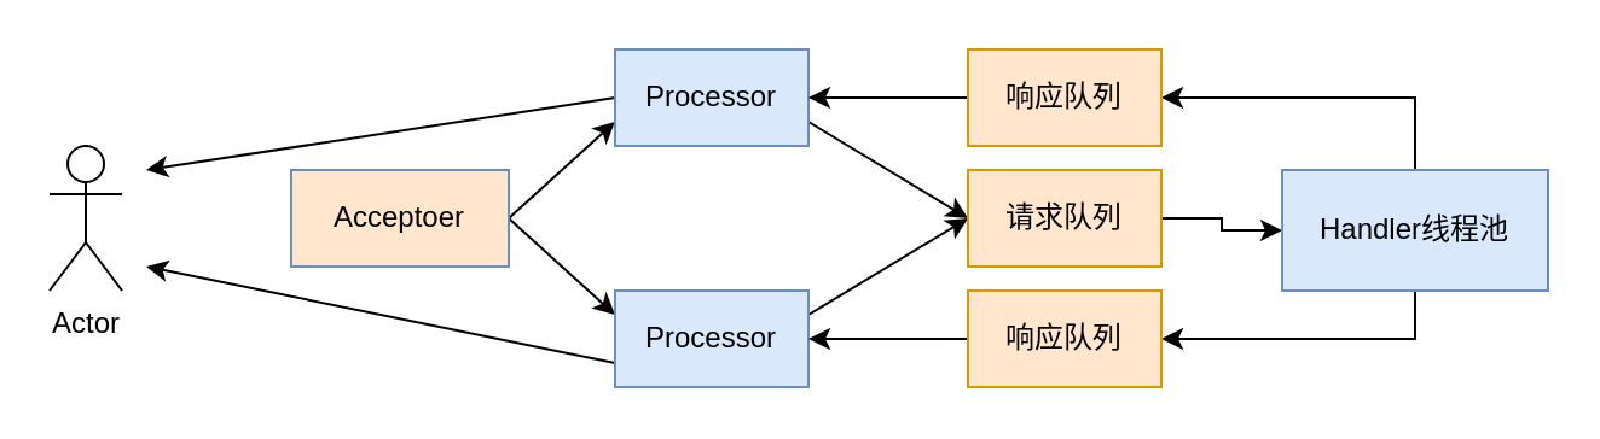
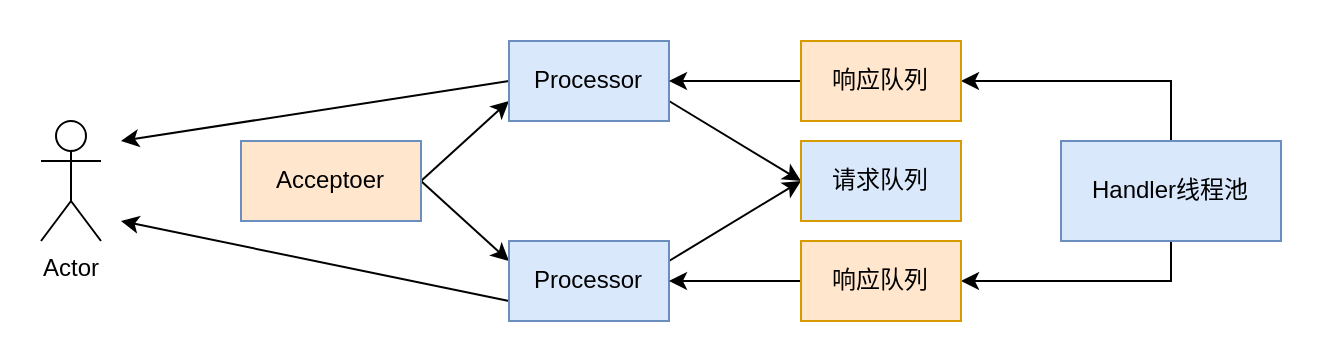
  <mxCell id="0" />
  <mxCell id="1" parent="0" />
  <mxCell id="2" value="Actor" style="shape=umlActor;verticalLabelPosition=bottom;verticalAlign=top;html=1;outlineConnect=0;" vertex="1" parent="1"><mxGeometry x="20" y="60" width="30" height="60" as="geometry" /></mxCell>
  <mxCell id="3" style="edgeStyle=none;rounded=0;orthogonalLoop=1;jettySize=auto;html=1;exitX=1;exitY=0.5;exitDx=0;exitDy=0;entryX=0;entryY=0.75;entryDx=0;entryDy=0;" edge="1" parent="1" source="5" target="8"><mxGeometry relative="1" as="geometry" /></mxCell>
  <mxCell id="4" style="edgeStyle=none;rounded=0;orthogonalLoop=1;jettySize=auto;html=1;exitX=1;exitY=0.5;exitDx=0;exitDy=0;entryX=0;entryY=0.25;entryDx=0;entryDy=0;" edge="1" parent="1" source="5" target="11"><mxGeometry relative="1" as="geometry" /></mxCell>
  <mxCell id="5" value="Acceptoer" style="rounded=0;whiteSpace=wrap;html=1;fillColor=#ffe6cc;strokeColor=#6c8ebf;" vertex="1" parent="1"><mxGeometry x="120" y="70" width="90" height="40" as="geometry" /></mxCell>
  <mxCell id="6" style="edgeStyle=none;rounded=0;orthogonalLoop=1;jettySize=auto;html=1;exitX=1;exitY=0.75;exitDx=0;exitDy=0;entryX=0;entryY=0.5;entryDx=0;entryDy=0;" edge="1" parent="1" source="8" target="13"><mxGeometry relative="1" as="geometry" /></mxCell>
  <mxCell id="7" style="edgeStyle=none;rounded=0;orthogonalLoop=1;jettySize=auto;html=1;exitX=0;exitY=0.5;exitDx=0;exitDy=0;" edge="1" parent="1" source="8"><mxGeometry relative="1" as="geometry"><mxPoint x="60" y="70" as="targetPoint" /></mxGeometry></mxCell>
  <mxCell id="8" value="Processor" style="rounded=0;whiteSpace=wrap;html=1;fillColor=#dae8fc;strokeColor=#6c8ebf;" vertex="1" parent="1"><mxGeometry x="254" y="20" width="80" height="40" as="geometry" /></mxCell>
  <mxCell id="9" style="rounded=0;orthogonalLoop=1;jettySize=auto;html=1;exitX=1;exitY=0.25;exitDx=0;exitDy=0;entryX=0;entryY=0.5;entryDx=0;entryDy=0;" edge="1" parent="1" source="11" target="13"><mxGeometry relative="1" as="geometry" /></mxCell>
  <mxCell id="10" style="edgeStyle=none;rounded=0;orthogonalLoop=1;jettySize=auto;html=1;exitX=0;exitY=0.75;exitDx=0;exitDy=0;" edge="1" parent="1" source="11"><mxGeometry relative="1" as="geometry"><mxPoint x="60" y="110" as="targetPoint" /></mxGeometry></mxCell>
  <mxCell id="11" value="Processor" style="rounded=0;whiteSpace=wrap;html=1;fillColor=#dae8fc;strokeColor=#6c8ebf;" vertex="1" parent="1"><mxGeometry x="254" y="120" width="80" height="40" as="geometry" /></mxCell>
- <mxCell id="12" style="edgeStyle=orthogonalEdgeStyle;rounded=0;orthogonalLoop=1;jettySize=auto;html=1;exitX=1;exitY=0.5;exitDx=0;exitDy=0;entryX=0;entryY=0.5;entryDx=0;entryDy=0;" edge="1" parent="1" source="13" target="16"><mxGeometry relative="1" as="geometry" /></mxCell>
- <mxCell id="13" value="请求队列" style="rounded=0;whiteSpace=wrap;html=1;fillColor=#ffe6cc;strokeColor=#d79b00;" vertex="1" parent="1"><mxGeometry x="400" y="70" width="80" height="40" as="geometry" /></mxCell>
+ <mxCell id="13" value="请求队列" style="rounded=0;whiteSpace=wrap;html=1;fillColor=#dae8fc;strokeColor=#d79b00;" vertex="1" parent="1"><mxGeometry x="400" y="70" width="80" height="40" as="geometry" /></mxCell>
  <mxCell id="14" style="edgeStyle=orthogonalEdgeStyle;rounded=0;orthogonalLoop=1;jettySize=auto;html=1;exitX=0.5;exitY=0;exitDx=0;exitDy=0;entryX=1;entryY=0.5;entryDx=0;entryDy=0;" edge="1" parent="1" source="16" target="18"><mxGeometry relative="1" as="geometry" /></mxCell>
  <mxCell id="15" style="edgeStyle=orthogonalEdgeStyle;rounded=0;orthogonalLoop=1;jettySize=auto;html=1;exitX=0.5;exitY=1;exitDx=0;exitDy=0;entryX=1;entryY=0.5;entryDx=0;entryDy=0;" edge="1" parent="1" source="16" target="20"><mxGeometry relative="1" as="geometry" /></mxCell>
  <mxCell id="16" value="Handler线程池" style="rounded=0;whiteSpace=wrap;html=1;fillColor=#dae8fc;strokeColor=#6c8ebf;" vertex="1" parent="1"><mxGeometry x="530" y="70" width="110" height="50" as="geometry" /></mxCell>
  <mxCell id="17" style="edgeStyle=orthogonalEdgeStyle;rounded=0;orthogonalLoop=1;jettySize=auto;html=1;exitX=0;exitY=0.5;exitDx=0;exitDy=0;entryX=1;entryY=0.5;entryDx=0;entryDy=0;" edge="1" parent="1" source="18" target="8"><mxGeometry relative="1" as="geometry" /></mxCell>
  <mxCell id="18" value="响应队列" style="rounded=0;whiteSpace=wrap;html=1;fillColor=#ffe6cc;strokeColor=#d79b00;" vertex="1" parent="1"><mxGeometry x="400" y="20" width="80" height="40" as="geometry" /></mxCell>
  <mxCell id="19" style="edgeStyle=none;rounded=0;orthogonalLoop=1;jettySize=auto;html=1;exitX=0;exitY=0.5;exitDx=0;exitDy=0;entryX=1;entryY=0.5;entryDx=0;entryDy=0;" edge="1" parent="1" source="20" target="11"><mxGeometry relative="1" as="geometry" /></mxCell>
  <mxCell id="20" value="响应队列" style="rounded=0;whiteSpace=wrap;html=1;fillColor=#ffe6cc;strokeColor=#d79b00;" vertex="1" parent="1"><mxGeometry x="400" y="120" width="80" height="40" as="geometry" /></mxCell>
